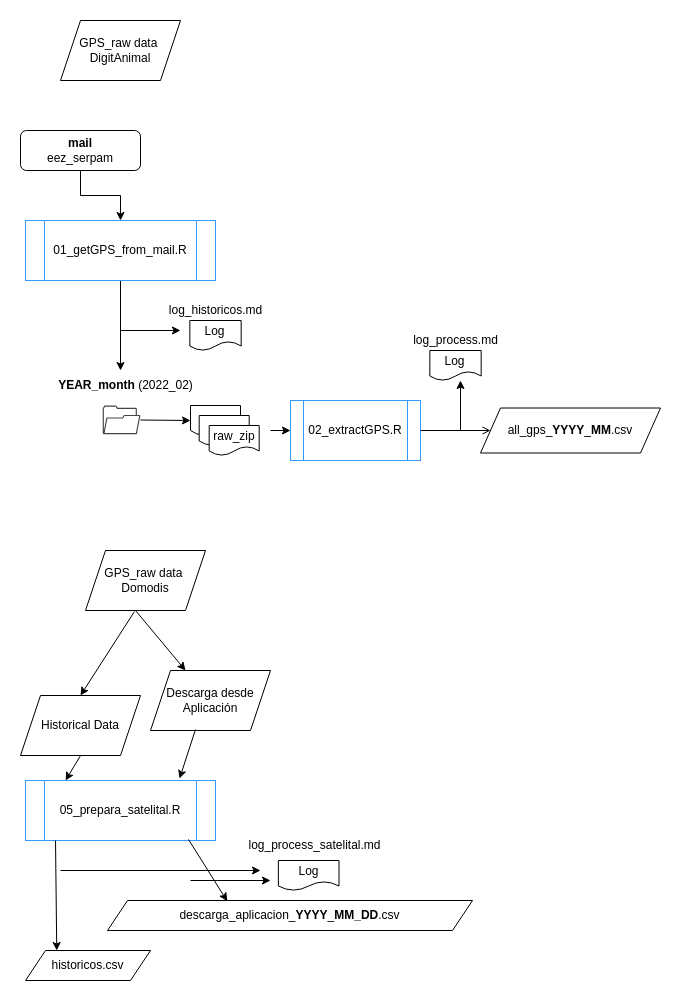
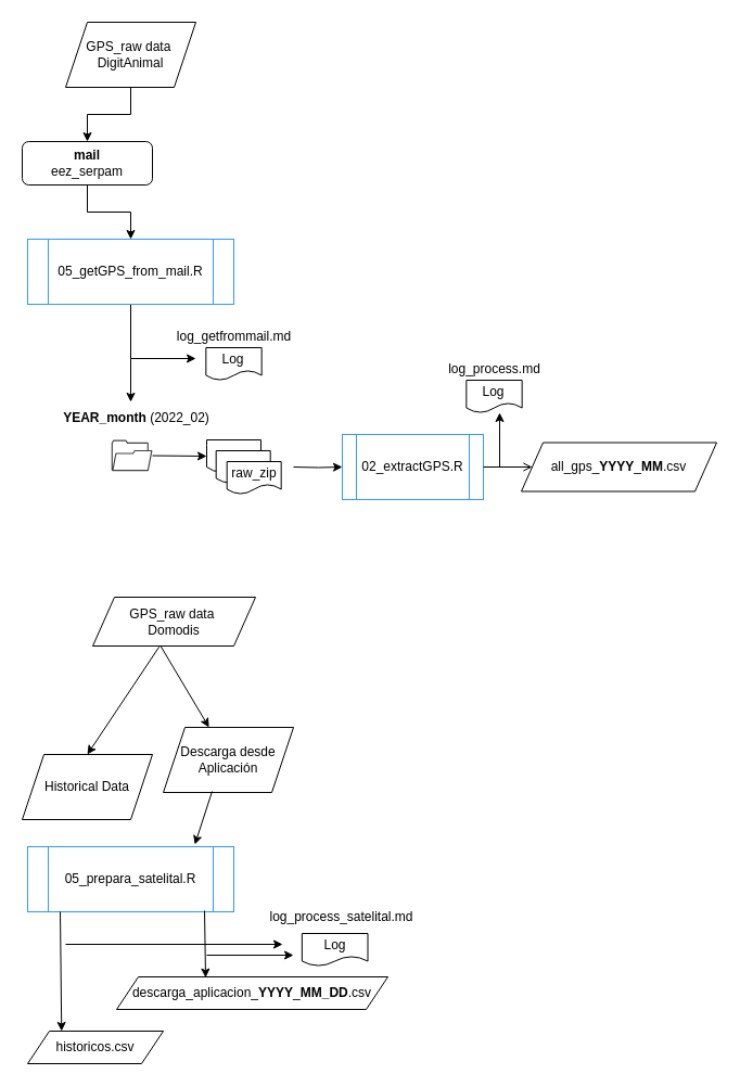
  <mxCell id="0" />
  <mxCell id="1" parent="0" />
  <mxCell id="2" style="edgeStyle=orthogonalEdgeStyle;rounded=0;orthogonalLoop=1;jettySize=auto;html=1;exitX=0.5;exitY=1;exitDx=0;exitDy=0;" parent="1" source="3" target="7" edge="1"><mxGeometry relative="1" as="geometry" /></mxCell>
  <mxCell id="3" value="&lt;b&gt;mail&lt;br&gt;&lt;/b&gt;eez_serpam" style="rounded=1;whiteSpace=wrap;html=1;" parent="1" vertex="1"><mxGeometry x="20" y="130" width="120" height="40" as="geometry" /></mxCell>
+ <mxCell id="4" style="edgeStyle=orthogonalEdgeStyle;rounded=0;orthogonalLoop=1;jettySize=auto;html=1;" parent="1" source="5" target="3" edge="1"><mxGeometry relative="1" as="geometry" /></mxCell>
  <mxCell id="5" value="GPS_raw data&amp;nbsp;&lt;br&gt;DigitAnimal" style="shape=parallelogram;perimeter=parallelogramPerimeter;whiteSpace=wrap;html=1;fixedSize=1;" parent="1" vertex="1"><mxGeometry x="60" y="20" width="120" height="60" as="geometry" /></mxCell>
  <mxCell id="6" style="edgeStyle=orthogonalEdgeStyle;rounded=0;orthogonalLoop=1;jettySize=auto;html=1;" parent="1" source="7" edge="1"><mxGeometry relative="1" as="geometry"><mxPoint x="120" y="370" as="targetPoint" /><Array as="points"><mxPoint x="120" y="330" /><mxPoint x="120" y="330" /></Array></mxGeometry></mxCell>
- <mxCell id="7" value="01_getGPS_from_mail.R" style="shape=process;whiteSpace=wrap;html=1;backgroundOutline=1;strokeColor=#3399FF;" parent="1" vertex="1"><mxGeometry x="25" y="220" width="190" height="60" as="geometry" /></mxCell>
+ <mxCell id="7" value="05_getGPS_from_mail.R" style="shape=process;whiteSpace=wrap;html=1;backgroundOutline=1;strokeColor=#3399FF;" parent="1" vertex="1"><mxGeometry x="25" y="220" width="190" height="60" as="geometry" /></mxCell>
  <mxCell id="8" value="all_gps_&lt;b&gt;YYYY&lt;/b&gt;_&lt;b&gt;MM&lt;/b&gt;.csv" style="shape=parallelogram;perimeter=parallelogramPerimeter;whiteSpace=wrap;html=1;fixedSize=1;" parent="1" vertex="1"><mxGeometry x="480" y="407.5" width="180" height="45" as="geometry" /></mxCell>
  <mxCell id="9" value="" style="group" parent="1" vertex="1" connectable="0"><mxGeometry x="190" y="405" width="68.68" height="50" as="geometry" /></mxCell>
  <mxCell id="10" value="" style="shape=document;whiteSpace=wrap;html=1;boundedLbl=1;size=0.333;" parent="9" vertex="1"><mxGeometry width="50" height="30" as="geometry" /></mxCell>
  <mxCell id="11" value="" style="shape=document;whiteSpace=wrap;html=1;boundedLbl=1;" parent="9" vertex="1"><mxGeometry x="8.68" y="10" width="50" height="30" as="geometry" /></mxCell>
  <mxCell id="12" value="raw_zip" style="shape=document;whiteSpace=wrap;html=1;boundedLbl=1;" parent="9" vertex="1"><mxGeometry x="18.68" y="20" width="50" height="30" as="geometry" /></mxCell>
  <mxCell id="13" value="" style="group" parent="1" vertex="1" connectable="0"><mxGeometry x="80" y="375" width="125" height="70" as="geometry" /></mxCell>
  <mxCell id="14" value="" style="sketch=0;pointerEvents=1;shadow=0;dashed=0;html=1;strokeColor=none;fillColor=#434445;aspect=fixed;labelPosition=center;verticalLabelPosition=bottom;verticalAlign=top;align=center;outlineConnect=0;shape=mxgraph.vvd.folder;" parent="13" vertex="1"><mxGeometry x="22.22" y="30" width="37.78" height="28.71" as="geometry" /></mxCell>
  <mxCell id="15" value="&lt;b&gt;YEAR_month &lt;/b&gt;(2022_02)" style="text;html=1;align=center;verticalAlign=middle;resizable=0;points=[];autosize=1;strokeColor=none;fillColor=none;" parent="13" vertex="1"><mxGeometry x="-35" y="-5" width="160" height="30" as="geometry" /></mxCell>
  <mxCell id="16" value="" style="endArrow=classic;html=1;rounded=0;entryX=0;entryY=0.5;entryDx=0;entryDy=0;" parent="1" source="14" target="10" edge="1"><mxGeometry width="50" height="50" relative="1" as="geometry"><mxPoint x="430" y="290" as="sourcePoint" /><mxPoint x="480" y="240" as="targetPoint" /></mxGeometry></mxCell>
  <mxCell id="17" style="edgeStyle=orthogonalEdgeStyle;rounded=0;orthogonalLoop=1;jettySize=auto;html=1;exitX=1;exitY=0.5;exitDx=0;exitDy=0;endArrow=open;" parent="1" source="18" target="8" edge="1"><mxGeometry relative="1" as="geometry" /></mxCell>
- <mxCell id="18" value="02_extractGPS.R" style="shape=process;whiteSpace=wrap;html=1;backgroundOutline=1;strokeColor=#3399FF;" parent="1" vertex="1"><mxGeometry x="290" y="400" width="130" height="60" as="geometry" /></mxCell>
+ <mxCell id="18" value="02_extractGPS.R" style="shape=process;whiteSpace=wrap;html=1;backgroundOutline=1;strokeColor=#3399FF;" parent="1" vertex="1"><mxGeometry x="315" y="400" width="130" height="60" as="geometry" /></mxCell>
  <mxCell id="19" style="edgeStyle=orthogonalEdgeStyle;rounded=0;orthogonalLoop=1;jettySize=auto;html=1;entryX=0;entryY=0.5;entryDx=0;entryDy=0;" parent="1" target="18" edge="1"><mxGeometry relative="1" as="geometry"><mxPoint x="270" y="430" as="sourcePoint" /></mxGeometry></mxCell>
  <mxCell id="20" value="" style="group" parent="1" vertex="1" connectable="0"><mxGeometry x="170" y="300" width="110" height="50" as="geometry" /></mxCell>
  <mxCell id="21" value="Log" style="shape=document;whiteSpace=wrap;html=1;boundedLbl=1;" parent="20" vertex="1"><mxGeometry x="19.34" y="20" width="51.32" height="30" as="geometry" /></mxCell>
- <mxCell id="22" value="log_historicos.md" style="text;html=1;align=center;verticalAlign=middle;resizable=0;points=[];autosize=1;strokeColor=none;fillColor=none;" parent="20" vertex="1"><mxGeometry x="-20" y="-5" width="130" height="30" as="geometry" /></mxCell>
+ <mxCell id="22" value="log_getfrommail.md" style="text;html=1;align=center;verticalAlign=middle;resizable=0;points=[];autosize=1;strokeColor=none;fillColor=none;" parent="20" vertex="1"><mxGeometry x="-20" y="-5" width="130" height="30" as="geometry" /></mxCell>
  <mxCell id="23" value="" style="endArrow=classic;html=1;rounded=0;" parent="1" edge="1"><mxGeometry width="50" height="50" relative="1" as="geometry"><mxPoint x="120" y="330" as="sourcePoint" /><mxPoint x="180" y="330" as="targetPoint" /></mxGeometry></mxCell>
  <mxCell id="24" value="" style="group" parent="1" vertex="1" connectable="0"><mxGeometry x="410" y="330" width="100" height="50" as="geometry" /></mxCell>
  <mxCell id="25" value="Log" style="shape=document;whiteSpace=wrap;html=1;boundedLbl=1;" parent="24" vertex="1"><mxGeometry x="19.34" y="20" width="51.32" height="30" as="geometry" /></mxCell>
  <mxCell id="26" value="log_process.md" style="text;html=1;align=center;verticalAlign=middle;resizable=0;points=[];autosize=1;strokeColor=none;fillColor=none;" parent="24" vertex="1"><mxGeometry x="-10" y="-5" width="110" height="30" as="geometry" /></mxCell>
  <mxCell id="27" style="edgeStyle=orthogonalEdgeStyle;rounded=0;orthogonalLoop=1;jettySize=auto;html=1;exitX=1;exitY=0.5;exitDx=0;exitDy=0;" parent="1" source="18" target="25" edge="1"><mxGeometry relative="1" as="geometry"><mxPoint x="460" y="440" as="sourcePoint" /><mxPoint x="520" y="440" as="targetPoint" /><Array as="points"><mxPoint x="460" y="430" /></Array></mxGeometry></mxCell>
  <mxCell id="28" value="Historical Data" style="shape=parallelogram;perimeter=parallelogramPerimeter;whiteSpace=wrap;html=1;fixedSize=1;" vertex="1" parent="1"><mxGeometry x="20" y="695" width="120" height="60" as="geometry" /></mxCell>
  <mxCell id="29" value="Descarga desde&lt;br&gt;Aplicación" style="shape=parallelogram;perimeter=parallelogramPerimeter;whiteSpace=wrap;html=1;fixedSize=1;" vertex="1" parent="1"><mxGeometry x="150" y="670" width="120" height="60" as="geometry" /></mxCell>
  <mxCell id="30" value="05_prepara_satelital.R" style="shape=process;whiteSpace=wrap;html=1;backgroundOutline=1;strokeColor=#3399FF;" vertex="1" parent="1"><mxGeometry x="25" y="780" width="190" height="60" as="geometry" /></mxCell>
- <mxCell id="31" value="" style="endArrow=classic;html=1;rounded=0;exitX=0.5;exitY=1;exitDx=0;exitDy=0;entryX=0.211;entryY=0;entryDx=0;entryDy=0;entryPerimeter=0;" edge="1" parent="1" source="28" target="30"><mxGeometry width="50" height="50" relative="1" as="geometry"><mxPoint x="360" y="630" as="sourcePoint" /><mxPoint x="410" y="580" as="targetPoint" /></mxGeometry></mxCell>
  <mxCell id="32" value="" style="endArrow=classic;html=1;rounded=0;entryX=0.5;entryY=0;entryDx=0;entryDy=0;exitX=0.408;exitY=1.017;exitDx=0;exitDy=0;exitPerimeter=0;" edge="1" parent="1" source="35" target="28"><mxGeometry width="50" height="50" relative="1" as="geometry"><mxPoint x="140" y="620" as="sourcePoint" /><mxPoint x="410" y="580" as="targetPoint" /></mxGeometry></mxCell>
  <mxCell id="33" value="" style="endArrow=classic;html=1;rounded=0;startArrow=none;exitX=0.417;exitY=1;exitDx=0;exitDy=0;exitPerimeter=0;" edge="1" parent="1" source="35" target="29"><mxGeometry width="50" height="50" relative="1" as="geometry"><mxPoint x="145" y="630" as="sourcePoint" /><mxPoint x="90" y="680" as="targetPoint" /></mxGeometry></mxCell>
  <mxCell id="34" value="" style="endArrow=classic;html=1;rounded=0;exitX=0.375;exitY=0.983;exitDx=0;exitDy=0;entryX=0.811;entryY=-0.033;entryDx=0;entryDy=0;entryPerimeter=0;exitPerimeter=0;" edge="1" parent="1" source="29" target="30"><mxGeometry width="50" height="50" relative="1" as="geometry"><mxPoint x="200" y="730" as="sourcePoint" /><mxPoint x="200.09" y="800" as="targetPoint" /></mxGeometry></mxCell>
- <mxCell id="35" value="GPS_raw data&amp;nbsp;&lt;br&gt;Domodis" style="shape=parallelogram;perimeter=parallelogramPerimeter;whiteSpace=wrap;html=1;fixedSize=1;" vertex="1" parent="1"><mxGeometry x="85" y="550" width="120" height="60" as="geometry" /></mxCell>
+ <mxCell id="35" value="GPS_raw data&amp;nbsp;&lt;br&gt;Domodis" style="shape=parallelogram;perimeter=parallelogramPerimeter;whiteSpace=wrap;html=1;fixedSize=1;" vertex="1" parent="1"><mxGeometry x="85" y="550" width="150" height="45" as="geometry" /></mxCell>
  <mxCell id="36" value="" style="group" vertex="1" connectable="0" parent="1"><mxGeometry x="255" y="840" width="138.68" height="50" as="geometry" /></mxCell>
  <mxCell id="37" value="" style="group" vertex="1" connectable="0" parent="36"><mxGeometry x="-21.32" y="-10" width="160" height="60" as="geometry" /></mxCell>
  <mxCell id="38" value="Log" style="shape=document;whiteSpace=wrap;html=1;boundedLbl=1;" vertex="1" parent="37"><mxGeometry x="44.176" y="30" width="60.651" height="30" as="geometry" /></mxCell>
  <mxCell id="39" value="log_process_satelital.md" style="text;html=1;align=center;verticalAlign=middle;resizable=0;points=[];autosize=1;strokeColor=none;fillColor=none;" vertex="1" parent="37"><mxGeometry width="160" height="30" as="geometry" /></mxCell>
- <mxCell id="40" value="descarga_aplicacion_&lt;b&gt;YYYY&lt;/b&gt;_&lt;b&gt;MM_DD&lt;/b&gt;.csv" style="shape=parallelogram;perimeter=parallelogramPerimeter;whiteSpace=wrap;html=1;fixedSize=1;" vertex="1" parent="1"><mxGeometry x="107" y="900" width="365" height="30" as="geometry" /></mxCell>
+ <mxCell id="40" value="descarga_aplicacion_&lt;b&gt;YYYY&lt;/b&gt;_&lt;b&gt;MM_DD&lt;/b&gt;.csv" style="shape=parallelogram;perimeter=parallelogramPerimeter;whiteSpace=wrap;html=1;fixedSize=1;" vertex="1" parent="1"><mxGeometry x="107" y="900" width="250" height="30" as="geometry" /></mxCell>
  <mxCell id="41" value="historicos.csv" style="shape=parallelogram;perimeter=parallelogramPerimeter;whiteSpace=wrap;html=1;fixedSize=1;" vertex="1" parent="1"><mxGeometry x="25" y="950" width="125" height="30" as="geometry" /></mxCell>
  <mxCell id="42" value="" style="endArrow=classic;html=1;rounded=0;entryX=0.328;entryY=0.022;entryDx=0;entryDy=0;entryPerimeter=0;exitX=0.858;exitY=0.983;exitDx=0;exitDy=0;exitPerimeter=0;" edge="1" parent="1" source="30" target="40"><mxGeometry width="50" height="50" relative="1" as="geometry"><mxPoint x="150" y="900" as="sourcePoint" /><mxPoint x="200" y="850" as="targetPoint" /></mxGeometry></mxCell>
  <mxCell id="43" value="" style="endArrow=classic;html=1;rounded=0;entryX=0.25;entryY=0;entryDx=0;entryDy=0;exitX=0.158;exitY=1;exitDx=0;exitDy=0;exitPerimeter=0;" edge="1" parent="1" source="30" target="41"><mxGeometry width="50" height="50" relative="1" as="geometry"><mxPoint x="160" y="900" as="sourcePoint" /><mxPoint x="210" y="850" as="targetPoint" /></mxGeometry></mxCell>
  <mxCell id="44" value="" style="endArrow=classic;html=1;rounded=0;" edge="1" parent="1"><mxGeometry width="50" height="50" relative="1" as="geometry"><mxPoint x="60" y="870" as="sourcePoint" /><mxPoint x="260" y="870" as="targetPoint" /></mxGeometry></mxCell>
  <mxCell id="45" value="" style="endArrow=classic;html=1;rounded=0;" edge="1" parent="1"><mxGeometry width="50" height="50" relative="1" as="geometry"><mxPoint x="190" y="880" as="sourcePoint" /><mxPoint x="270" y="880" as="targetPoint" /></mxGeometry></mxCell>
